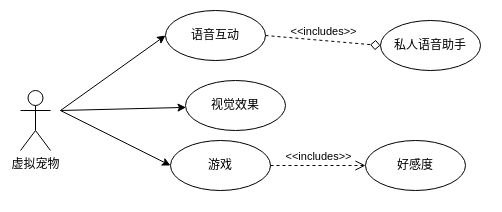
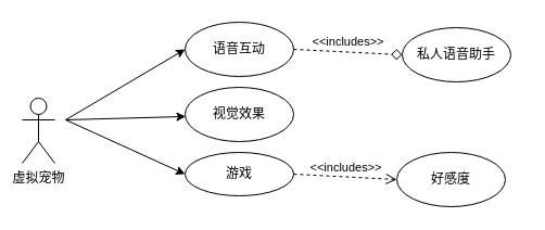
  <mxCell id="0" />
  <mxCell id="1" parent="0" />
  <mxCell id="2" value="虚拟宠物" style="shape=umlActor;verticalLabelPosition=bottom;verticalAlign=top;html=1;outlineConnect=0;rounded=0;" vertex="1" parent="1"><mxGeometry x="20" y="90" width="30" height="60" as="geometry" /></mxCell>
  <mxCell id="3" value="" style="endArrow=classic;html=1;rounded=0;entryX=0;entryY=0.5;entryDx=0;entryDy=0;" edge="1" parent="1" target="4"><mxGeometry width="50" height="50" relative="1" as="geometry"><mxPoint x="60" y="110" as="sourcePoint" /><mxPoint x="150" y="80" as="targetPoint" /></mxGeometry></mxCell>
- <mxCell id="4" value="语音互动" style="ellipse;whiteSpace=wrap;html=1;rounded=0;" vertex="1" parent="1"><mxGeometry x="165" y="10" width="100" height="50" as="geometry" /></mxCell>
- <mxCell id="5" value="视觉效果" style="ellipse;whiteSpace=wrap;html=1;rounded=0;" vertex="1" parent="1"><mxGeometry x="185" y="80" width="100" height="50" as="geometry" /></mxCell>
+ <mxCell id="4" value="语音互动" style="ellipse;whiteSpace=wrap;html=1;rounded=0;" vertex="1" parent="1"><mxGeometry x="170" y="20" width="100" height="50" as="geometry" /></mxCell>
+ <mxCell id="5" value="视觉效果" style="ellipse;whiteSpace=wrap;html=1;rounded=0;" vertex="1" parent="1"><mxGeometry x="170" y="80" width="100" height="50" as="geometry" /></mxCell>
  <mxCell id="6" value="" style="endArrow=classic;html=1;rounded=0;entryX=0.005;entryY=0.538;entryDx=0;entryDy=0;entryPerimeter=0;" edge="1" parent="1" target="5"><mxGeometry width="50" height="50" relative="1" as="geometry"><mxPoint x="60" y="110" as="sourcePoint" /><mxPoint x="159" y="85" as="targetPoint" /></mxGeometry></mxCell>
- <mxCell id="7" value="游戏" style="ellipse;whiteSpace=wrap;html=1;rounded=0;" vertex="1" parent="1"><mxGeometry x="170" y="140" width="100" height="50" as="geometry" /></mxCell>
+ <mxCell id="7" value="游戏" style="ellipse;whiteSpace=wrap;html=1;rounded=0;" vertex="1" parent="1"><mxGeometry x="170" y="140" width="100" height="40" as="geometry" /></mxCell>
  <mxCell id="8" value="" style="endArrow=classic;html=1;rounded=0;entryX=0;entryY=0.5;entryDx=0;entryDy=0;" edge="1" parent="1" target="7"><mxGeometry width="50" height="50" relative="1" as="geometry"><mxPoint x="60" y="110" as="sourcePoint" /><mxPoint x="160" y="147" as="targetPoint" /></mxGeometry></mxCell>
  <mxCell id="9" value="&amp;lt;&amp;lt;includes&amp;gt;&amp;gt;" style="endArrow=open;startArrow=none;endFill=0;startFill=0;endSize=8;html=1;verticalAlign=bottom;dashed=1;labelBackgroundColor=none;rounded=0;exitX=1;exitY=0.5;exitDx=0;exitDy=0;entryX=0;entryY=0.5;entryDx=0;entryDy=0;" edge="1" parent="1" source="7" target="10"><mxGeometry width="160" relative="1" as="geometry"><mxPoint x="280" y="160" as="sourcePoint" /><mxPoint x="380" y="170" as="targetPoint" /></mxGeometry></mxCell>
  <mxCell id="10" value="好感度" style="ellipse;whiteSpace=wrap;html=1;rounded=0;" vertex="1" parent="1"><mxGeometry x="365" y="140" width="100" height="50" as="geometry" /></mxCell>
- <mxCell id="11" value="私人语音助手" style="ellipse;whiteSpace=wrap;html=1;rounded=0;" vertex="1" parent="1"><mxGeometry x="380" y="20" width="100" height="50" as="geometry" /></mxCell>
+ <mxCell id="11" value="私人语音助手" style="ellipse;whiteSpace=wrap;html=1;rounded=0;" vertex="1" parent="1"><mxGeometry x="370" y="25" width="100" height="50" as="geometry" /></mxCell>
  <mxCell id="12" value="&amp;lt;&amp;lt;includes&amp;gt;&amp;gt;" style="endArrow=diamond;startArrow=none;endFill=0;startFill=0;endSize=8;html=1;verticalAlign=bottom;dashed=1;labelBackgroundColor=none;rounded=0;exitX=1;exitY=0.5;exitDx=0;exitDy=0;entryX=0;entryY=0.5;entryDx=0;entryDy=0;" edge="1" parent="1" source="4" target="11"><mxGeometry width="160" relative="1" as="geometry"><mxPoint x="280" y="39.51" as="sourcePoint" /><mxPoint x="390" y="39.51" as="targetPoint" /></mxGeometry></mxCell>
